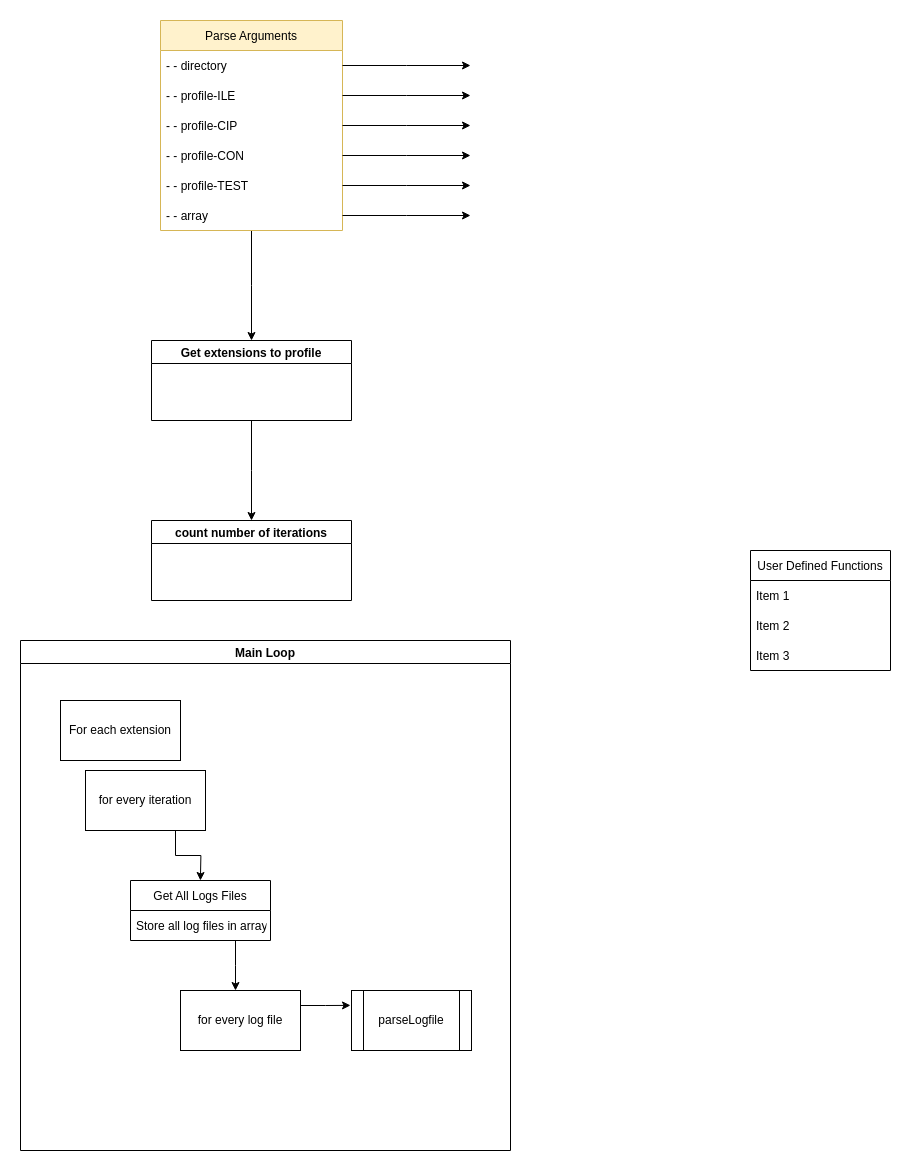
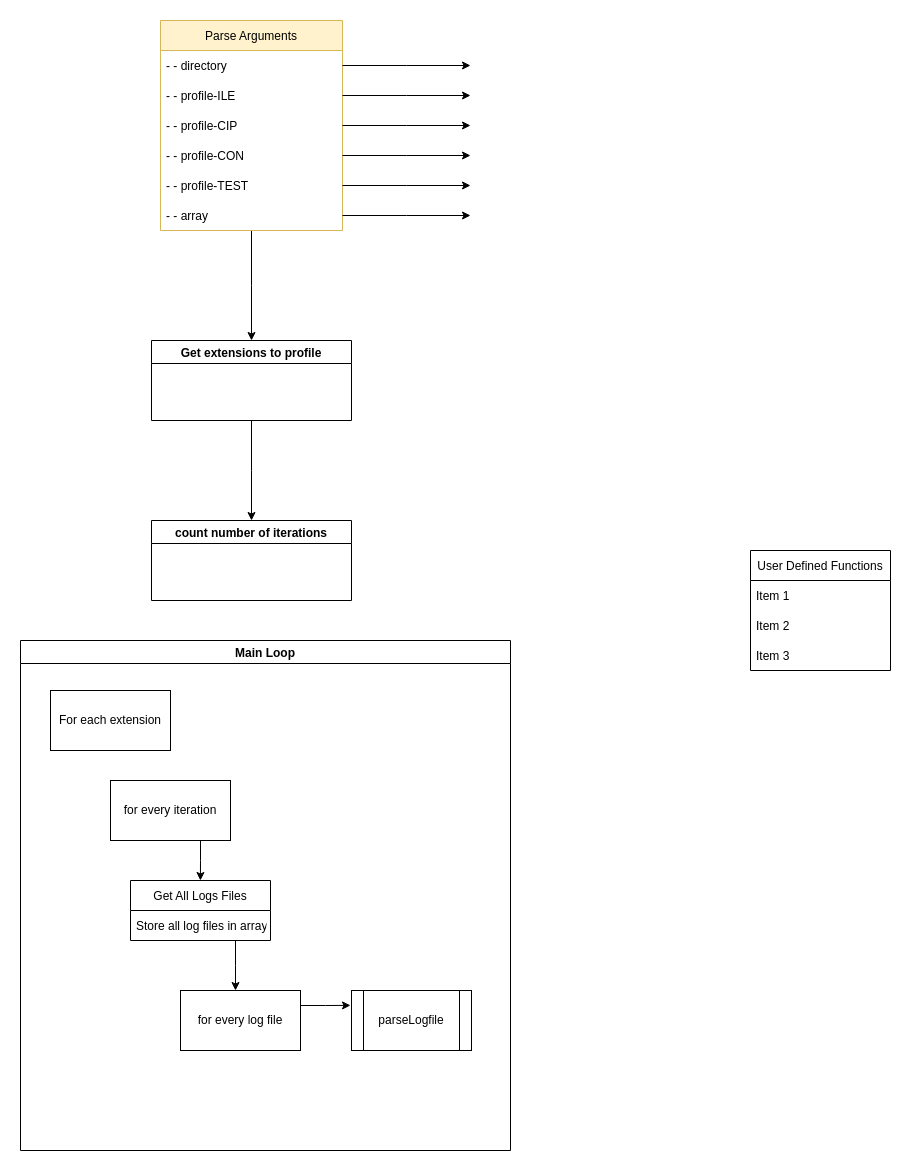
  <mxCell id="0" />
  <mxCell id="1" parent="0" />
  <mxCell id="2" style="edgeStyle=orthogonalEdgeStyle;rounded=0;orthogonalLoop=1;jettySize=auto;html=1;" edge="1" parent="1" source="3"><mxGeometry relative="1" as="geometry"><mxPoint x="251" y="340" as="targetPoint" /></mxGeometry></mxCell>
  <mxCell id="3" value="Parse Arguments" style="swimlane;fontStyle=0;childLayout=stackLayout;horizontal=1;startSize=30;horizontalStack=0;resizeParent=1;resizeParentMax=0;resizeLast=0;collapsible=1;marginBottom=0;fillColor=#fff2cc;strokeColor=#d6b656;" vertex="1" parent="1"><mxGeometry x="160" y="20" width="182" height="210" as="geometry"><mxRectangle x="1220" y="50" width="50" height="30" as="alternateBounds" /></mxGeometry></mxCell>
  <mxCell id="4" value="- - directory" style="text;strokeColor=none;fillColor=none;align=left;verticalAlign=middle;spacingLeft=4;spacingRight=4;overflow=hidden;points=[[0,0.5],[1,0.5]];portConstraint=eastwest;rotatable=0;" vertex="1" parent="3"><mxGeometry y="30" width="182" height="30" as="geometry" /></mxCell>
  <mxCell id="5" value="- - profile-ILE" style="text;strokeColor=none;fillColor=none;align=left;verticalAlign=middle;spacingLeft=4;spacingRight=4;overflow=hidden;points=[[0,0.5],[1,0.5]];portConstraint=eastwest;rotatable=0;" vertex="1" parent="3"><mxGeometry y="60" width="182" height="30" as="geometry" /></mxCell>
  <mxCell id="6" value="- - profile-CIP" style="text;strokeColor=none;fillColor=none;align=left;verticalAlign=middle;spacingLeft=4;spacingRight=4;overflow=hidden;points=[[0,0.5],[1,0.5]];portConstraint=eastwest;rotatable=0;" vertex="1" parent="3"><mxGeometry y="90" width="182" height="30" as="geometry" /></mxCell>
  <mxCell id="7" value="- - profile-CON" style="text;strokeColor=none;fillColor=none;align=left;verticalAlign=middle;spacingLeft=4;spacingRight=4;overflow=hidden;points=[[0,0.5],[1,0.5]];portConstraint=eastwest;rotatable=0;" vertex="1" parent="3"><mxGeometry y="120" width="182" height="30" as="geometry" /></mxCell>
  <mxCell id="8" value="- - profile-TEST" style="text;strokeColor=none;fillColor=none;align=left;verticalAlign=middle;spacingLeft=4;spacingRight=4;overflow=hidden;points=[[0,0.5],[1,0.5]];portConstraint=eastwest;rotatable=0;" vertex="1" parent="3"><mxGeometry y="150" width="182" height="30" as="geometry" /></mxCell>
  <mxCell id="9" value="- - array" style="text;strokeColor=none;fillColor=none;align=left;verticalAlign=middle;spacingLeft=4;spacingRight=4;overflow=hidden;points=[[0,0.5],[1,0.5]];portConstraint=eastwest;rotatable=0;" vertex="1" parent="3"><mxGeometry y="180" width="182" height="30" as="geometry" /></mxCell>
  <mxCell id="10" style="edgeStyle=orthogonalEdgeStyle;rounded=0;orthogonalLoop=1;jettySize=auto;html=1;" edge="1" parent="1" source="4"><mxGeometry relative="1" as="geometry"><mxPoint x="470" y="65" as="targetPoint" /></mxGeometry></mxCell>
  <mxCell id="11" style="edgeStyle=orthogonalEdgeStyle;rounded=0;orthogonalLoop=1;jettySize=auto;html=1;" edge="1" parent="1" source="5"><mxGeometry relative="1" as="geometry"><mxPoint x="470" y="95" as="targetPoint" /></mxGeometry></mxCell>
  <mxCell id="12" style="edgeStyle=orthogonalEdgeStyle;rounded=0;orthogonalLoop=1;jettySize=auto;html=1;" edge="1" parent="1" source="6"><mxGeometry relative="1" as="geometry"><mxPoint x="470" y="125" as="targetPoint" /></mxGeometry></mxCell>
  <mxCell id="13" style="edgeStyle=orthogonalEdgeStyle;rounded=0;orthogonalLoop=1;jettySize=auto;html=1;" edge="1" parent="1" source="7"><mxGeometry relative="1" as="geometry"><mxPoint x="470" y="155" as="targetPoint" /></mxGeometry></mxCell>
  <mxCell id="14" style="edgeStyle=orthogonalEdgeStyle;rounded=0;orthogonalLoop=1;jettySize=auto;html=1;" edge="1" parent="1" source="8"><mxGeometry relative="1" as="geometry"><mxPoint x="470" y="185" as="targetPoint" /></mxGeometry></mxCell>
  <mxCell id="15" style="edgeStyle=orthogonalEdgeStyle;rounded=0;orthogonalLoop=1;jettySize=auto;html=1;" edge="1" parent="1" source="9"><mxGeometry relative="1" as="geometry"><mxPoint x="470" y="215" as="targetPoint" /></mxGeometry></mxCell>
  <mxCell id="16" style="edgeStyle=orthogonalEdgeStyle;rounded=0;orthogonalLoop=1;jettySize=auto;html=1;" edge="1" parent="1" source="17"><mxGeometry relative="1" as="geometry"><mxPoint x="251" y="520" as="targetPoint" /></mxGeometry></mxCell>
  <mxCell id="17" value="Get extensions to profile" style="swimlane;" vertex="1" parent="1"><mxGeometry x="151" y="340" width="200" height="80" as="geometry" /></mxCell>
  <mxCell id="18" value="count number of iterations" style="swimlane;" vertex="1" parent="1"><mxGeometry x="151" y="520" width="200" height="80" as="geometry"><mxRectangle x="1211" y="550" width="180" height="23" as="alternateBounds" /></mxGeometry></mxCell>
  <mxCell id="19" value="Main Loop" style="swimlane;startSize=23;" vertex="1" parent="1"><mxGeometry x="20" y="640" width="490" height="510" as="geometry" /></mxCell>
- <mxCell id="20" value="For each extension" style="whiteSpace=wrap;html=1;" vertex="1" parent="19"><mxGeometry x="40" y="60" width="120" height="60" as="geometry" /></mxCell>
- <mxCell id="21" value="for every iteration" style="whiteSpace=wrap;html=1;" vertex="1" parent="19"><mxGeometry x="65" y="130" width="120" height="60" as="geometry" /></mxCell>
+ <mxCell id="20" value="For each extension" style="whiteSpace=wrap;html=1;" vertex="1" parent="19"><mxGeometry x="30" y="50" width="120" height="60" as="geometry" /></mxCell>
+ <mxCell id="21" value="for every iteration" style="whiteSpace=wrap;html=1;" vertex="1" parent="19"><mxGeometry x="90" y="140" width="120" height="60" as="geometry" /></mxCell>
  <mxCell id="22" value="Get All Logs Files" style="swimlane;fontStyle=0;childLayout=stackLayout;horizontal=1;startSize=30;horizontalStack=0;resizeParent=1;resizeParentMax=0;resizeLast=0;collapsible=1;marginBottom=0;" vertex="1" parent="19"><mxGeometry x="110" y="240" width="140" height="60" as="geometry" /></mxCell>
  <mxCell id="23" value="Store all log files in array" style="text;strokeColor=none;fillColor=none;align=left;verticalAlign=middle;spacingLeft=4;spacingRight=4;overflow=hidden;points=[[0,0.5],[1,0.5]];portConstraint=eastwest;rotatable=0;" vertex="1" parent="22"><mxGeometry y="30" width="140" height="30" as="geometry" /></mxCell>
  <mxCell id="24" value="for every log file" style="whiteSpace=wrap;html=1;" vertex="1" parent="19"><mxGeometry x="160" y="350" width="120" height="60" as="geometry" /></mxCell>
  <mxCell id="25" value="parseLogfile" style="shape=process;whiteSpace=wrap;html=1;backgroundOutline=1;" vertex="1" parent="19"><mxGeometry x="331" y="350" width="120" height="60" as="geometry" /></mxCell>
  <mxCell id="26" style="edgeStyle=orthogonalEdgeStyle;rounded=0;orthogonalLoop=1;jettySize=auto;html=1;exitX=0.75;exitY=1;exitDx=0;exitDy=0;" edge="1" parent="1" source="21"><mxGeometry relative="1" as="geometry"><mxPoint x="199.907" y="880" as="targetPoint" /></mxGeometry></mxCell>
  <mxCell id="27" style="edgeStyle=orthogonalEdgeStyle;rounded=0;orthogonalLoop=1;jettySize=auto;html=1;exitX=0.75;exitY=1;exitDx=0;exitDy=0;" edge="1" parent="1" source="22"><mxGeometry relative="1" as="geometry"><mxPoint x="235" y="990" as="targetPoint" /></mxGeometry></mxCell>
  <mxCell id="28" style="edgeStyle=orthogonalEdgeStyle;rounded=0;orthogonalLoop=1;jettySize=auto;html=1;exitX=1;exitY=0.25;exitDx=0;exitDy=0;" edge="1" parent="1" source="24"><mxGeometry relative="1" as="geometry"><mxPoint x="350" y="1004.889" as="targetPoint" /></mxGeometry></mxCell>
  <mxCell id="29" value="User Defined Functions" style="swimlane;fontStyle=0;childLayout=stackLayout;horizontal=1;startSize=30;horizontalStack=0;resizeParent=1;resizeParentMax=0;resizeLast=0;collapsible=1;marginBottom=0;" vertex="1" parent="1"><mxGeometry x="750" y="550" width="140" height="120" as="geometry" /></mxCell>
  <mxCell id="30" value="Item 1" style="text;strokeColor=none;fillColor=none;align=left;verticalAlign=middle;spacingLeft=4;spacingRight=4;overflow=hidden;points=[[0,0.5],[1,0.5]];portConstraint=eastwest;rotatable=0;" vertex="1" parent="29"><mxGeometry y="30" width="140" height="30" as="geometry" /></mxCell>
  <mxCell id="31" value="Item 2" style="text;strokeColor=none;fillColor=none;align=left;verticalAlign=middle;spacingLeft=4;spacingRight=4;overflow=hidden;points=[[0,0.5],[1,0.5]];portConstraint=eastwest;rotatable=0;" vertex="1" parent="29"><mxGeometry y="60" width="140" height="30" as="geometry" /></mxCell>
  <mxCell id="32" value="Item 3" style="text;strokeColor=none;fillColor=none;align=left;verticalAlign=middle;spacingLeft=4;spacingRight=4;overflow=hidden;points=[[0,0.5],[1,0.5]];portConstraint=eastwest;rotatable=0;" vertex="1" parent="29"><mxGeometry y="90" width="140" height="30" as="geometry" /></mxCell>
